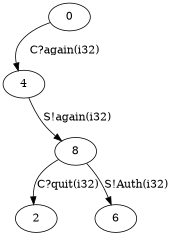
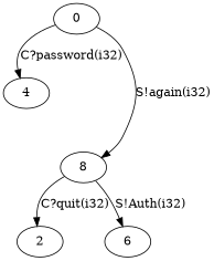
  digraph {
    fontname="DejaVu Serif"
    node [fontname="DejaVu Serif"]
    edge [fontname="DejaVu Serif"]
    0
    4
    8
    2
    6
-   0 -> 4 [label="C?again(i32)"]
-   4 -> 8 [label="S!again(i32)"]
+   0 -> 4 [label="C?password(i32)"]
+   0 -> 8 [label="S!again(i32)"]
    8 -> 2 [label="C?quit(i32)"]
    8 -> 6 [label="S!Auth(i32)"]
  }
